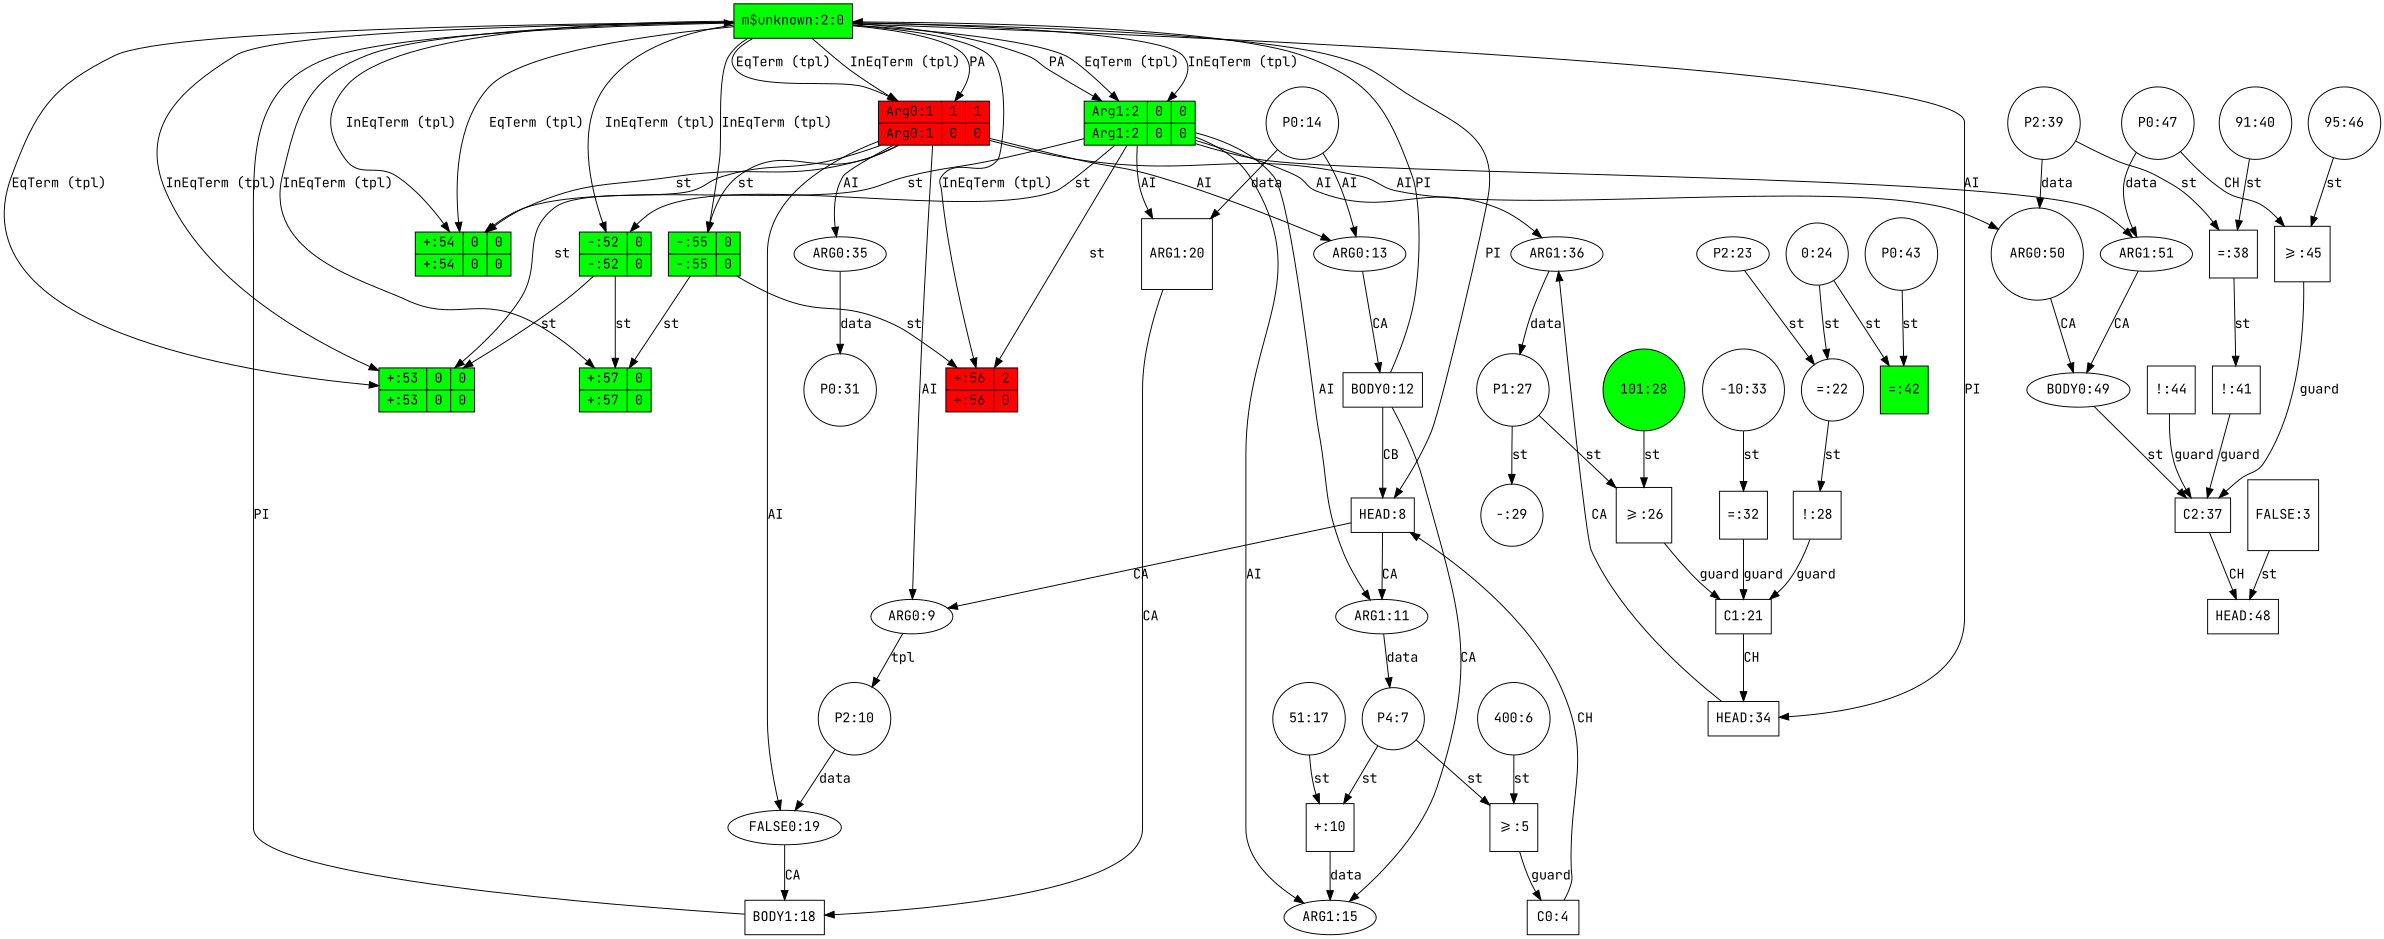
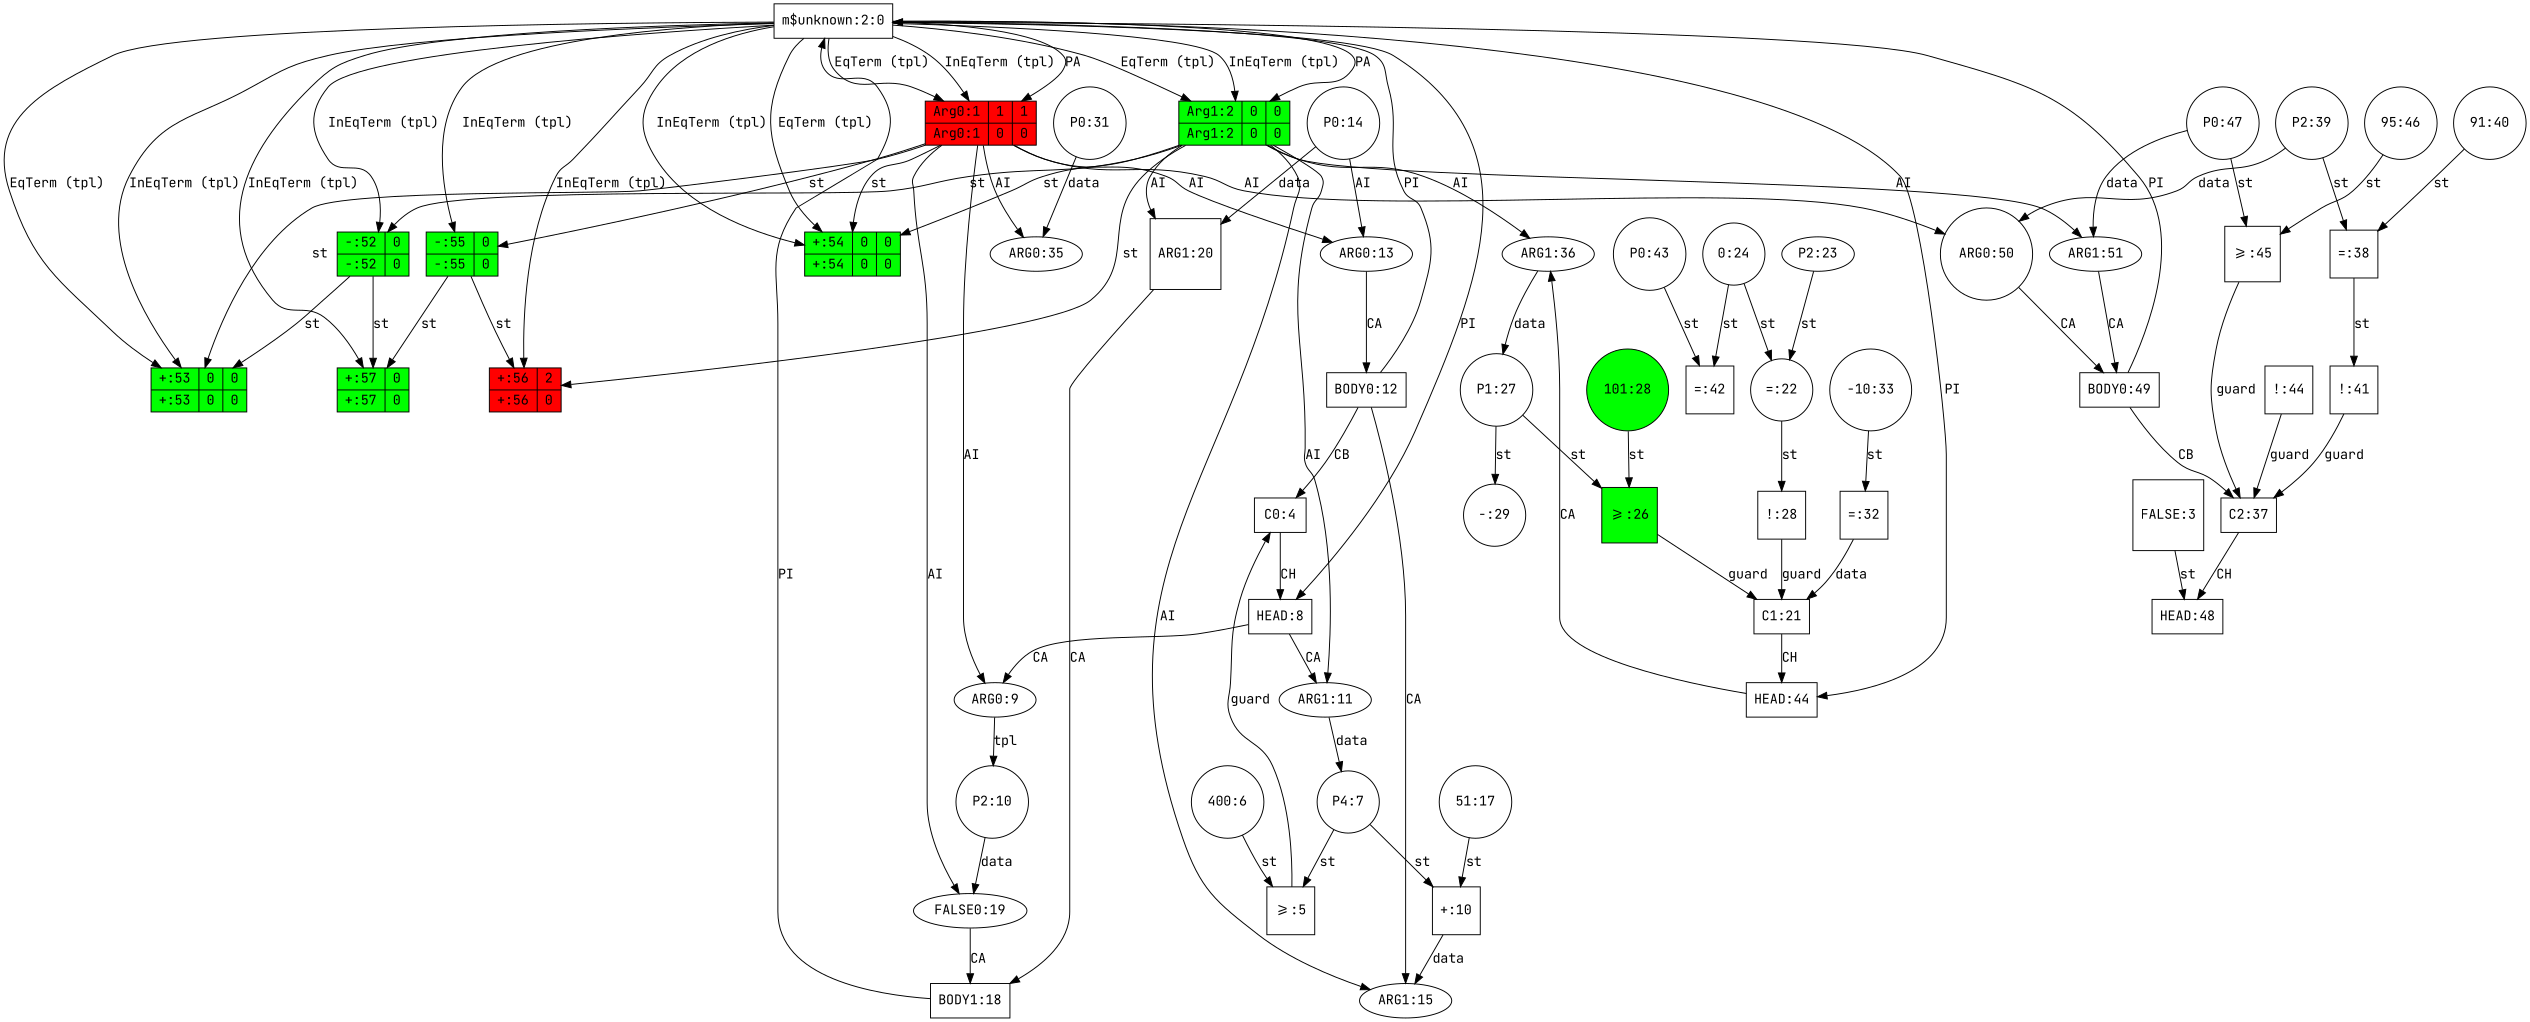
  digraph {
    fontname="JetBrains Mono"
    node [color=black fillcolor=white fontname="JetBrains Mono" shape=circle style=filled]
    edge [fontname="JetBrains Mono"]
-   n1 [fillcolor=green label="m$unknown:2:0" nodeName=predicate_0 shape=box]
+   n1 [label="m$unknown:2:0" nodeName=predicate_0 shape=box]
    n2 [fillcolor=red label="{{Arg0:1|1|1}|{Arg0:1|0|0}}" shape=record]
    n3 [fillcolor=green label="{{Arg1:2|0|0}|{Arg1:2|0|0}}" shape=record]
    n4 [label="HEAD:8" nodeName=clauseHead_0 shape=box]
-   n5 [label="HEAD:34" nodeName=clauseHead_1 shape=box]
+   n5 [label="HEAD:44" nodeName=clauseHead_1 shape=box]
    n6 [fillcolor=green label="{{-:52|0}|{-:52|0}}" shape=record]
    n7 [fillcolor=green label="{{+:53|0|0}|{+:53|0|0}}" shape=record]
    n8 [fillcolor=green label="{{+:54|0|0}|{+:54|0|0}}" shape=record]
    n9 [fillcolor=green label="{{-:55|0}|{-:55|0}}" shape=record]
    n10 [fillcolor=red label="{{+:56|2}|{+:56|0}}" shape=record]
    n11 [fillcolor=green label="{{+:57|0}|{+:57|0}}" shape=record]
    n12 [label="ARG0:9" nodeName=clauseArgument_0 shape=ellipse]
    n13 [label="ARG0:13" nodeName=clauseArgument_2 shape=ellipse]
    n14 [label="FALSE0:19" nodeName=clauseArgument_4 shape=ellipse]
    n15 [label="ARG0:35" nodeName=clauseArgument_6 shape=ellipse]
    n16 [label="ARG0:50" nodeName=clauseArgument_8]
    n17 [label="ARG1:11" nodeName=clauseArgument_1 shape=ellipse]
    n18 [label="ARG1:15" nodeName=clauseArgument_3 shape=ellipse]
    n19 [label="ARG1:20" nodeName=clauseArgument_5 shape=square]
    n20 [label="ARG1:36" nodeName=clauseArgument_7 shape=ellipse]
    n21 [label="ARG1:51" nodeName=clauseArgument_9 shape=ellipse]
    n22 [label="P2:10" nodeName=P2_10]
    n23 [label="BODY0:12" nodeName=clauseBody_0 shape=box]
    n24 [label="BODY1:18" nodeName=clauseBody_1 shape=box]
    n25 [label="P0:31" nodeName=P0_31]
-   n26 [label="BODY0:49" nodeName=clauseBody_2 shape=ellipse]
+   n26 [label="BODY0:49" nodeName=clauseBody_2 shape=box]
    n27 [label="P4:7" nodeName=P4_7]
    n28 [label="P1:27" nodeName=P1_27]
    n29 [label="400:6" nodeName="100_6"]
    n30 [label=">=:5" nodeName=">=_5" shape=square]
    n31 [label="C0:4" nodeName=clause_0 shape=box]
    n32 [label="+:10" nodeName="+_16" shape=square]
    n33 [label="P0:14" nodeName=P0_14]
    n34 [label="51:17" nodeName="11_17"]
    n35 [label="P2:23" nodeName=P2_23 shape=ellipse]
    n36 [label="=:22" nodeName="=_22"]
    n37 [label="!:28" nodeName="!_25" shape=square]
    n38 [label="C1:21" nodeName=clause_1 shape=box]
    n39 [label="0:24" nodeName="0_24"]
-   n40 [fillcolor=green label="=:42" nodeName="=_42" shape=square]
-   n41 [label=">=:26" nodeName=">=_26" shape=square]
+   n40 [label="=:42" nodeName="=_42" shape=square]
+   n41 [fillcolor=green label=">=:26" nodeName=">=_26" shape=square]
    n42 [label="-:29" nodeName="-_29"]
    n43 [fillcolor=green label="101:28" nodeName="101_28"]
    n44 [label="=:32" nodeName="=_32" shape=square]
    n45 [label="-10:33" nodeName="-10_33"]
    n46 [label="P2:39" nodeName=P2_39]
    n47 [label="=:38" nodeName="=_38" shape=square]
    n48 [label="!:41" nodeName="!_41" shape=square]
    n49 [label="C2:37" nodeName=clause_2 shape=box]
    n50 [label="91:40" nodeName="91_40"]
    n51 [label="HEAD:48" nodeName=clauseHead_2 shape=box]
    n52 [label="P0:43" nodeName=P1_43]
    n53 [label="!:44" nodeName="!_44" shape=square]
    n54 [label="95:46" nodeName="95_46"]
    n55 [label=">=:45" nodeName=">=_45" shape=square]
    n56 [label="P0:47" nodeName=P0_47]
    n57 [label="FALSE:3" nodeName=FALSE shape=square]
    n1 -> n2 [label=PA]
    n1 -> n2 [label="EqTerm (tpl)"]
    n1 -> n2 [label="InEqTerm (tpl)"]
    n1 -> n3 [label=PA]
    n1 -> n3 [label="EqTerm (tpl)"]
    n1 -> n3 [label="InEqTerm (tpl)"]
    n1 -> n4 [label=PI]
    n1 -> n5 [label=PI]
    n1 -> n6 [label="InEqTerm (tpl)"]
    n1 -> n7 [label="EqTerm (tpl)"]
    n1 -> n7 [label="InEqTerm (tpl)"]
    n1 -> n8 [label="EqTerm (tpl)"]
    n1 -> n8 [label="InEqTerm (tpl)"]
    n1 -> n9 [label="InEqTerm (tpl)"]
    n1 -> n10 [label="InEqTerm (tpl)"]
    n1 -> n11 [label="InEqTerm (tpl)"]
    n2 -> n7 [label=st]
    n2 -> n8 [label=st]
    n2 -> n9 [label=st]
    n2 -> n12 [label=AI]
    n2 -> n13 [label=AI]
    n2 -> n14 [label=AI]
    n2 -> n15 [label=AI]
    n2 -> n16 [label=AI]
    n3 -> n6 [label=st]
    n3 -> n8 [label=st]
    n3 -> n10 [label=st]
    n3 -> n17 [label=AI]
    n3 -> n18 [label=AI]
    n3 -> n19 [label=AI]
    n3 -> n20 [label=AI]
    n3 -> n21 [label=AI]
    n4 -> n12 [label=CA]
    n4 -> n17 [label=CA]
    n5 -> n20 [label=CA]
    n6 -> n7 [label=st]
    n6 -> n11 [label=st]
    n9 -> n10 [label=st]
    n9 -> n11 [label=st]
    n12 -> n22 [label=tpl]
    n13 -> n23 [label=CA]
    n14 -> n24 [label=CA]
-   n15 -> n25 [label=data]
+   n25 -> n15 [label=data]
    n16 -> n26 [label=CA]
    n17 -> n27 [label=data]
    n19 -> n24 [label=CA]
    n20 -> n28 [label=data]
    n21 -> n26 [label=CA]
    n22 -> n14 [label=data]
    n23 -> n1 [label=PI]
    n23 -> n18 [label=CA]
-   n23 -> n4 [label=CB]
+   n23 -> n31 [label=CB]
    n24 -> n1 [label=PI]
-   n26 -> n49 [label=st]
+   n26 -> n1 [label=PI]
+   n26 -> n49 [label=CB]
    n27 -> n30 [label=st]
    n27 -> n32 [label=st]
    n28 -> n41 [label=st]
    n28 -> n42 [label=st]
    n29 -> n30 [label=st]
    n30 -> n31 [label=guard]
    n31 -> n4 [label=CH]
    n32 -> n18 [label=data]
    n33 -> n13 [label=AI]
    n33 -> n19 [label=data]
    n34 -> n32 [label=st]
    n35 -> n36 [label=st]
    n36 -> n37 [label=st]
    n37 -> n38 [label=guard]
    n38 -> n5 [label=CH]
    n39 -> n36 [label=st]
    n39 -> n40 [label=st]
    n41 -> n38 [label=guard]
    n43 -> n41 [label=st]
-   n44 -> n38 [label=guard]
+   n44 -> n38 [label=data]
    n45 -> n44 [label=st]
    n46 -> n16 [label=data]
    n46 -> n47 [label=st]
    n47 -> n48 [label=st]
    n48 -> n49 [label=guard]
    n49 -> n51 [label=CH]
    n50 -> n47 [label=st]
    n52 -> n40 [label=st]
    n53 -> n49 [label=guard]
    n54 -> n55 [label=st]
    n55 -> n49 [label=guard]
    n56 -> n21 [label=data]
-   n56 -> n55 [label=CH]
+   n56 -> n55 [label=st]
    n57 -> n51 [label=st]
  }
